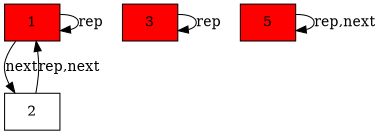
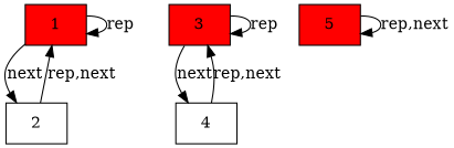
  strict digraph {
    node [color=black fillcolor=red shape=box style=filled]
    edge [color=black]
    n1 [label=1]
    n2 [label=3]
    n3 [label=5]
    n4 [label=2 fillcolor="" style=""]
+   n5 [label=4 fillcolor="" style=""]
    subgraph sub_1 {
      rank=same
      n1
      n2
      n3
    }
    n1 -> n1 [label=rep]
    n1 -> n4 [label=next]
    n2 -> n2 [label=rep]
+   n2 -> n5 [label=next]
    n3 -> n3 [label="rep,next"]
    n4 -> n1 [label="rep,next"]
+   n5 -> n2 [label="rep,next"]
  }
